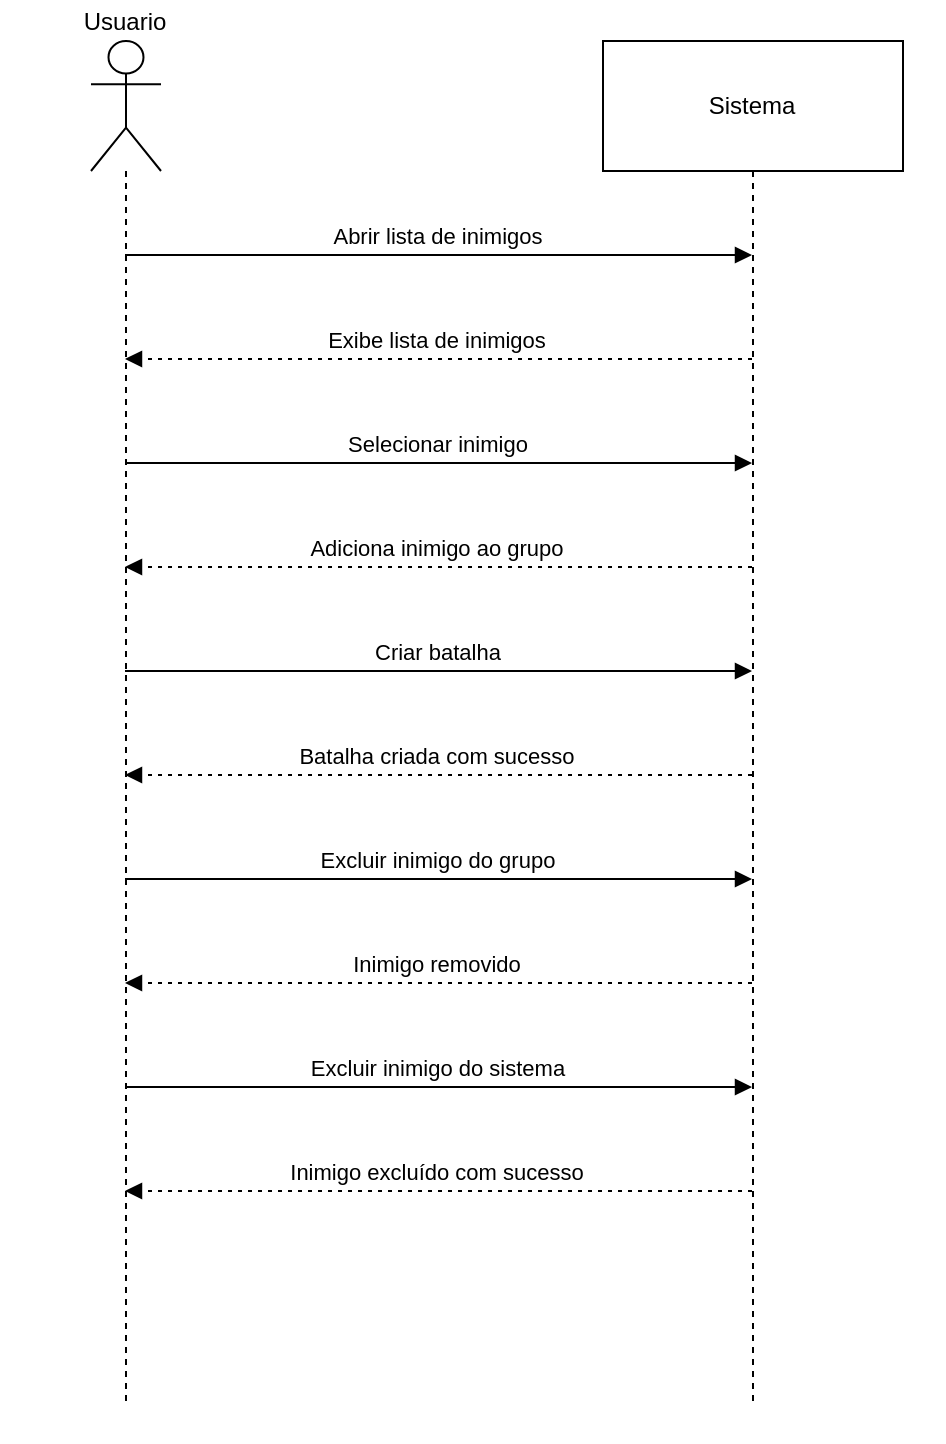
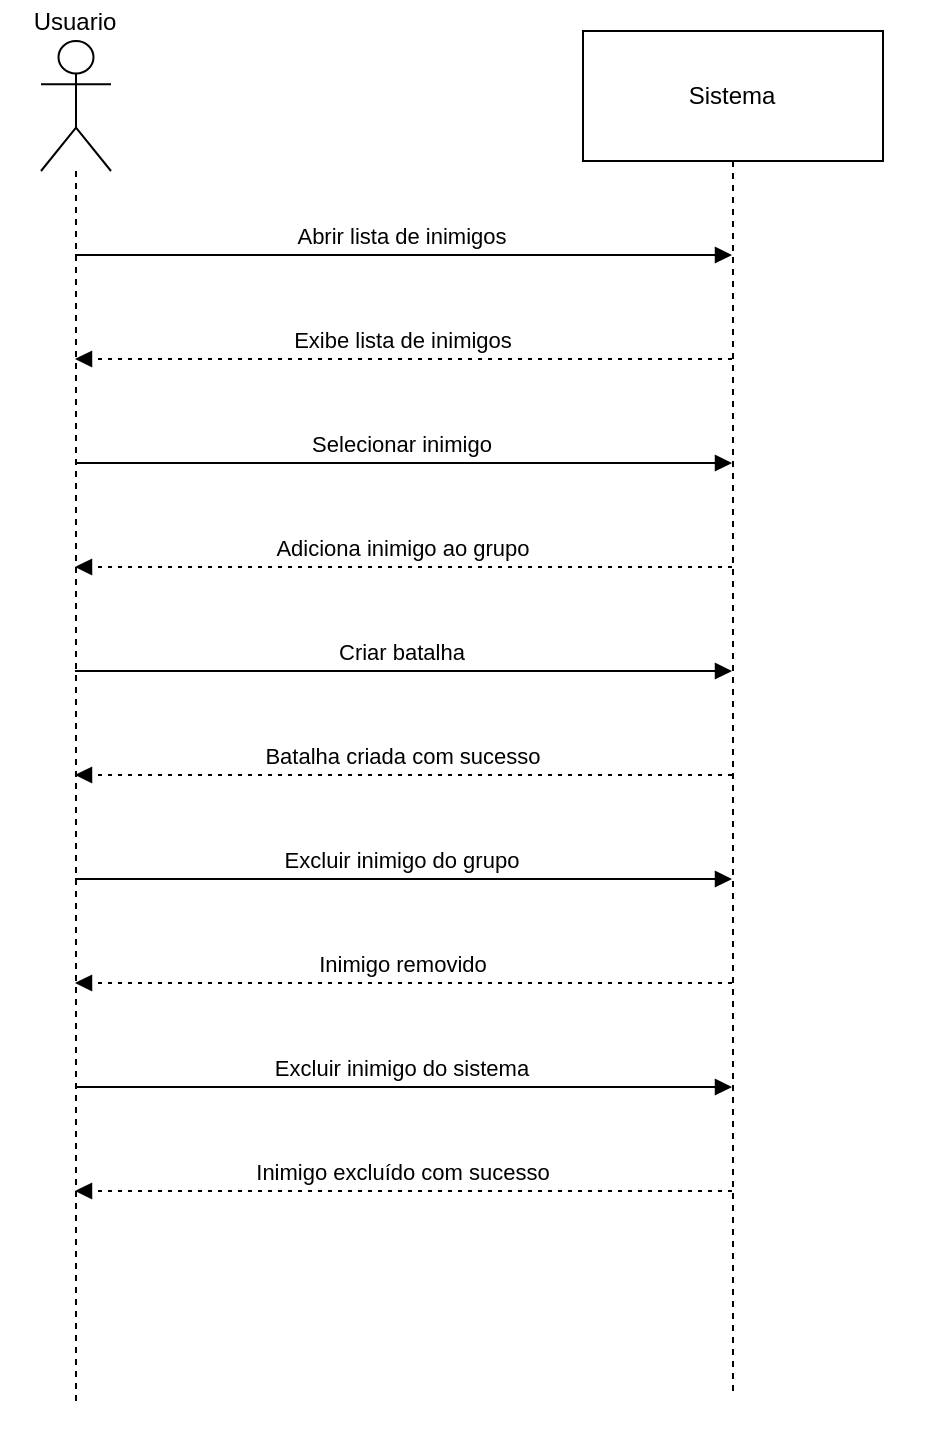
  <mxCell id="0" />
  <mxCell id="1" parent="0" />
- <mxCell id="2" value="Usuario" style="shape=umlLifeline;perimeter=lifelinePerimeter;whiteSpace=wrap;container=1;dropTarget=0;collapsible=0;recursiveResize=0;outlineConnect=0;portConstraint=eastwest;newEdgeStyle={&quot;edgeStyle&quot;:&quot;elbowEdgeStyle&quot;,&quot;elbow&quot;:&quot;vertical&quot;,&quot;curved&quot;:0,&quot;rounded&quot;:0};participant=umlActor;verticalAlign=bottom;labelPosition=center;verticalLabelPosition=top;align=center;size=65;" vertex="1" parent="1"><mxGeometry x="45" y="20" width="35" height="680" as="geometry" /></mxCell>
- <mxCell id="3" value="Sistema" style="shape=umlLifeline;perimeter=lifelinePerimeter;whiteSpace=wrap;container=1;dropTarget=0;collapsible=0;recursiveResize=0;outlineConnect=0;portConstraint=eastwest;newEdgeStyle={&quot;edgeStyle&quot;:&quot;elbowEdgeStyle&quot;,&quot;elbow&quot;:&quot;vertical&quot;,&quot;curved&quot;:0,&quot;rounded&quot;:0};size=65;" vertex="1" parent="1"><mxGeometry x="301" y="20" width="150" height="680" as="geometry" /></mxCell>
+ <mxCell id="2" value="Usuario" style="shape=umlLifeline;perimeter=lifelinePerimeter;whiteSpace=wrap;container=1;dropTarget=0;collapsible=0;recursiveResize=0;outlineConnect=0;portConstraint=eastwest;newEdgeStyle={&quot;edgeStyle&quot;:&quot;elbowEdgeStyle&quot;,&quot;elbow&quot;:&quot;vertical&quot;,&quot;curved&quot;:0,&quot;rounded&quot;:0};participant=umlActor;verticalAlign=bottom;labelPosition=center;verticalLabelPosition=top;align=center;size=65;" vertex="1" parent="1"><mxGeometry x="20" y="20" width="35" height="680" as="geometry" /></mxCell>
+ <mxCell id="3" value="Sistema" style="shape=umlLifeline;perimeter=lifelinePerimeter;whiteSpace=wrap;container=1;dropTarget=0;collapsible=0;recursiveResize=0;outlineConnect=0;portConstraint=eastwest;newEdgeStyle={&quot;edgeStyle&quot;:&quot;elbowEdgeStyle&quot;,&quot;elbow&quot;:&quot;vertical&quot;,&quot;curved&quot;:0,&quot;rounded&quot;:0};size=65;" vertex="1" parent="1"><mxGeometry x="291" y="15" width="150" height="680" as="geometry" /></mxCell>
  <mxCell id="4" value="Abrir lista de inimigos" style="verticalAlign=bottom;edgeStyle=elbowEdgeStyle;elbow=vertical;curved=0;rounded=0;endArrow=block;" edge="1" parent="1" source="2" target="3"><mxGeometry relative="1" as="geometry"><Array as="points"><mxPoint x="244" y="127" /></Array></mxGeometry></mxCell>
  <mxCell id="5" value="Exibe lista de inimigos" style="verticalAlign=bottom;edgeStyle=elbowEdgeStyle;elbow=vertical;curved=0;rounded=0;dashed=1;dashPattern=2 3;endArrow=block;" edge="1" parent="1" source="3" target="2"><mxGeometry relative="1" as="geometry"><Array as="points"><mxPoint x="247" y="179" /></Array></mxGeometry></mxCell>
  <mxCell id="6" value="Selecionar inimigo" style="verticalAlign=bottom;edgeStyle=elbowEdgeStyle;elbow=vertical;curved=0;rounded=0;endArrow=block;" edge="1" parent="1" source="2" target="3"><mxGeometry relative="1" as="geometry"><Array as="points"><mxPoint x="244" y="231" /></Array></mxGeometry></mxCell>
  <mxCell id="7" value="Adiciona inimigo ao grupo" style="verticalAlign=bottom;edgeStyle=elbowEdgeStyle;elbow=vertical;curved=0;rounded=0;dashed=1;dashPattern=2 3;endArrow=block;" edge="1" parent="1" source="3" target="2"><mxGeometry relative="1" as="geometry"><Array as="points"><mxPoint x="247" y="283" /></Array></mxGeometry></mxCell>
  <mxCell id="8" value="Criar batalha" style="verticalAlign=bottom;edgeStyle=elbowEdgeStyle;elbow=vertical;curved=0;rounded=0;endArrow=block;" edge="1" parent="1" source="2" target="3"><mxGeometry relative="1" as="geometry"><Array as="points"><mxPoint x="244" y="335" /></Array></mxGeometry></mxCell>
  <mxCell id="9" value="Batalha criada com sucesso" style="verticalAlign=bottom;edgeStyle=elbowEdgeStyle;elbow=vertical;curved=0;rounded=0;dashed=1;dashPattern=2 3;endArrow=block;" edge="1" parent="1" source="3" target="2"><mxGeometry relative="1" as="geometry"><Array as="points"><mxPoint x="247" y="387" /></Array></mxGeometry></mxCell>
  <mxCell id="10" value="Excluir inimigo do grupo" style="verticalAlign=bottom;edgeStyle=elbowEdgeStyle;elbow=vertical;curved=0;rounded=0;endArrow=block;" edge="1" parent="1" source="2" target="3"><mxGeometry relative="1" as="geometry"><Array as="points"><mxPoint x="244" y="439" /></Array></mxGeometry></mxCell>
  <mxCell id="11" value="Inimigo removido" style="verticalAlign=bottom;edgeStyle=elbowEdgeStyle;elbow=vertical;curved=0;rounded=0;dashed=1;dashPattern=2 3;endArrow=block;" edge="1" parent="1" source="3" target="2"><mxGeometry relative="1" as="geometry"><Array as="points"><mxPoint x="247" y="491" /></Array></mxGeometry></mxCell>
  <mxCell id="12" value="Excluir inimigo do sistema" style="verticalAlign=bottom;edgeStyle=elbowEdgeStyle;elbow=vertical;curved=0;rounded=0;endArrow=block;" edge="1" parent="1" source="2" target="3"><mxGeometry relative="1" as="geometry"><Array as="points"><mxPoint x="244" y="543" /></Array></mxGeometry></mxCell>
  <mxCell id="13" value="Inimigo excluído com sucesso" style="verticalAlign=bottom;edgeStyle=elbowEdgeStyle;elbow=vertical;curved=0;rounded=0;dashed=1;dashPattern=2 3;endArrow=block;" edge="1" parent="1" source="3" target="2"><mxGeometry relative="1" as="geometry"><Array as="points"><mxPoint x="247" y="595" /></Array></mxGeometry></mxCell>
